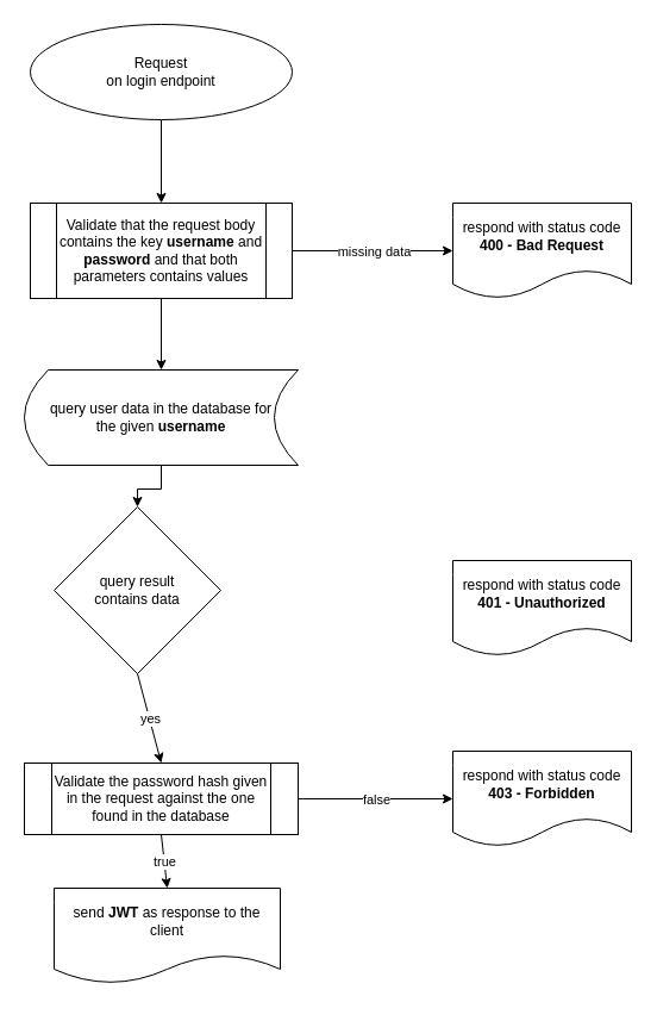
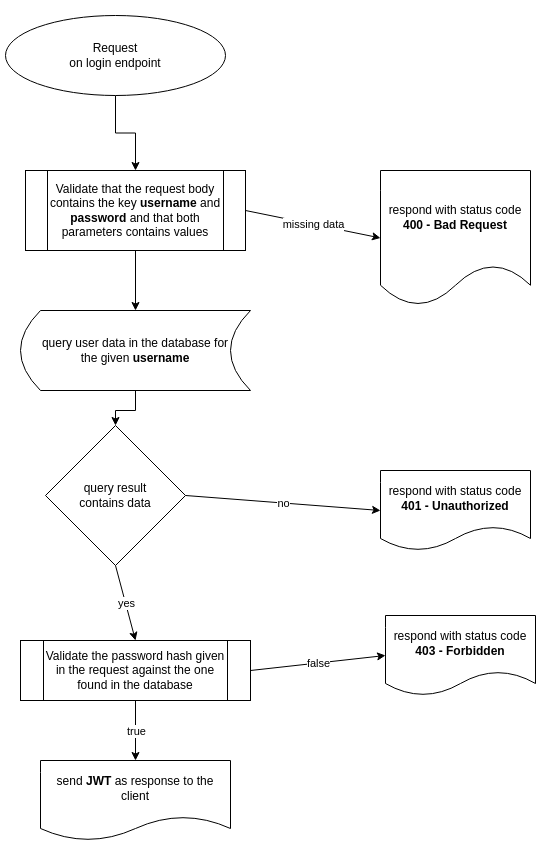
  <mxCell id="0" />
  <mxCell id="1" parent="0" />
  <mxCell id="2" value="" style="edgeStyle=orthogonalEdgeStyle;rounded=0;orthogonalLoop=1;jettySize=auto;html=1;" edge="1" parent="1" source="3" target="5"><mxGeometry relative="1" as="geometry" /></mxCell>
- <mxCell id="3" value="Request&lt;br&gt;on login endpoint" style="ellipse;whiteSpace=wrap;html=1;" vertex="1" parent="1"><mxGeometry x="25" y="20" width="220" height="80" as="geometry" /></mxCell>
+ <mxCell id="3" value="Request&lt;br&gt;on login endpoint" style="ellipse;whiteSpace=wrap;html=1;" vertex="1" parent="1"><mxGeometry x="5" y="15" width="220" height="80" as="geometry" /></mxCell>
  <mxCell id="4" value="" style="edgeStyle=orthogonalEdgeStyle;rounded=0;orthogonalLoop=1;jettySize=auto;html=1;" edge="1" parent="1" source="5" target="10"><mxGeometry relative="1" as="geometry" /></mxCell>
  <mxCell id="5" value="Validate that the request body&lt;br&gt;contains the key &lt;b&gt;username&lt;/b&gt; and &lt;b&gt;password&lt;/b&gt; and that both parameters contains values" style="shape=process;whiteSpace=wrap;html=1;backgroundOutline=1;" vertex="1" parent="1"><mxGeometry x="25" y="170" width="220" height="80" as="geometry" /></mxCell>
  <mxCell id="6" value="" style="endArrow=classic;html=1;rounded=0;exitX=1;exitY=0.5;exitDx=0;exitDy=0;entryX=0;entryY=0.5;entryDx=0;entryDy=0;" edge="1" parent="1" source="5" target="8"><mxGeometry relative="1" as="geometry"><mxPoint x="260" y="209.5" as="sourcePoint" /><mxPoint x="360" y="209.5" as="targetPoint" /></mxGeometry></mxCell>
  <mxCell id="7" value="missing data" style="edgeLabel;resizable=0;html=1;align=center;verticalAlign=middle;" connectable="0" vertex="1" parent="6"><mxGeometry relative="1" as="geometry" /></mxCell>
- <mxCell id="8" value="respond with status code &lt;b&gt;400 - Bad Request&lt;/b&gt;" style="shape=document;whiteSpace=wrap;html=1;boundedLbl=1;" vertex="1" parent="1"><mxGeometry x="380" y="170" width="150" height="80" as="geometry" /></mxCell>
+ <mxCell id="8" value="respond with status code &lt;b&gt;400 - Bad Request&lt;/b&gt;" style="shape=document;whiteSpace=wrap;html=1;boundedLbl=1;" vertex="1" parent="1"><mxGeometry x="380" y="170" width="150" height="135" as="geometry" /></mxCell>
  <mxCell id="9" value="" style="edgeStyle=orthogonalEdgeStyle;rounded=0;orthogonalLoop=1;jettySize=auto;html=1;" edge="1" parent="1" source="10" target="11"><mxGeometry relative="1" as="geometry" /></mxCell>
  <mxCell id="10" value="query user data in the database for&lt;br&gt;the given &lt;b&gt;username&lt;/b&gt;" style="shape=dataStorage;whiteSpace=wrap;html=1;fixedSize=1;" vertex="1" parent="1"><mxGeometry x="20" y="310" width="230" height="80" as="geometry" /></mxCell>
  <mxCell id="11" value="query result&lt;br&gt;contains data" style="rhombus;whiteSpace=wrap;html=1;" vertex="1" parent="1"><mxGeometry x="45" y="425" width="140" height="140" as="geometry" /></mxCell>
  <mxCell id="12" value="respond with status code &lt;b&gt;401 - Unauthorized&lt;/b&gt;" style="shape=document;whiteSpace=wrap;html=1;boundedLbl=1;" vertex="1" parent="1"><mxGeometry x="380" y="470" width="150" height="80" as="geometry" /></mxCell>
+ <mxCell id="13" value="" style="endArrow=classic;html=1;rounded=0;exitX=1;exitY=0.5;exitDx=0;exitDy=0;entryX=0;entryY=0.5;entryDx=0;entryDy=0;" edge="1" parent="1" source="11" target="12"><mxGeometry relative="1" as="geometry"><mxPoint x="230" y="509.5" as="sourcePoint" /><mxPoint x="365" y="509.5" as="targetPoint" /></mxGeometry></mxCell>
+ <mxCell id="14" value="no" style="edgeLabel;resizable=0;html=1;align=center;verticalAlign=middle;" connectable="0" vertex="1" parent="13"><mxGeometry relative="1" as="geometry" /></mxCell>
  <mxCell id="15" value="Validate the password hash given in the request against the one found in the database" style="shape=process;whiteSpace=wrap;html=1;backgroundOutline=1;" vertex="1" parent="1"><mxGeometry x="20" y="640" width="230" height="60" as="geometry" /></mxCell>
  <mxCell id="16" value="" style="endArrow=classic;html=1;rounded=0;exitX=0.5;exitY=1;exitDx=0;exitDy=0;" edge="1" parent="1" source="11"><mxGeometry relative="1" as="geometry"><mxPoint x="135" y="590" as="sourcePoint" /><mxPoint x="135" y="640" as="targetPoint" /></mxGeometry></mxCell>
  <mxCell id="17" value="yes" style="edgeLabel;resizable=0;html=1;align=center;verticalAlign=middle;" connectable="0" vertex="1" parent="16"><mxGeometry relative="1" as="geometry" /></mxCell>
- <mxCell id="18" value="respond with status code &lt;b&gt;403 - Forbidden&lt;/b&gt;" style="shape=document;whiteSpace=wrap;html=1;boundedLbl=1;" vertex="1" parent="1"><mxGeometry x="380" y="630" width="150" height="80" as="geometry" /></mxCell>
+ <mxCell id="18" value="respond with status code &lt;b&gt;403 - Forbidden&lt;/b&gt;" style="shape=document;whiteSpace=wrap;html=1;boundedLbl=1;" vertex="1" parent="1"><mxGeometry x="385" y="615" width="150" height="80" as="geometry" /></mxCell>
  <mxCell id="19" value="" style="endArrow=classic;html=1;rounded=0;exitX=1;exitY=0.5;exitDx=0;exitDy=0;entryX=0;entryY=0.5;entryDx=0;entryDy=0;" edge="1" parent="1" source="15" target="18"><mxGeometry relative="1" as="geometry"><mxPoint x="270" y="669.5" as="sourcePoint" /><mxPoint x="370" y="669.5" as="targetPoint" /></mxGeometry></mxCell>
  <mxCell id="20" value="false" style="edgeLabel;resizable=0;html=1;align=center;verticalAlign=middle;" connectable="0" vertex="1" parent="19"><mxGeometry relative="1" as="geometry" /></mxCell>
- <mxCell id="21" value="send &lt;b&gt;JWT&lt;/b&gt; as response to the client" style="shape=document;whiteSpace=wrap;html=1;boundedLbl=1;" vertex="1" parent="1"><mxGeometry x="45" y="745" width="190" height="80" as="geometry" /></mxCell>
+ <mxCell id="21" value="send &lt;b&gt;JWT&lt;/b&gt; as response to the client" style="shape=document;whiteSpace=wrap;html=1;boundedLbl=1;" vertex="1" parent="1"><mxGeometry x="40" y="760" width="190" height="80" as="geometry" /></mxCell>
  <mxCell id="22" value="" style="endArrow=classic;html=1;rounded=0;entryX=0.5;entryY=0;entryDx=0;entryDy=0;exitX=0.5;exitY=1;exitDx=0;exitDy=0;" edge="1" parent="1" source="15" target="21"><mxGeometry relative="1" as="geometry"><mxPoint x="135" y="710" as="sourcePoint" /><mxPoint x="134" y="750" as="targetPoint" /></mxGeometry></mxCell>
  <mxCell id="23" value="true" style="edgeLabel;resizable=0;html=1;align=center;verticalAlign=middle;" connectable="0" vertex="1" parent="22"><mxGeometry relative="1" as="geometry" /></mxCell>
